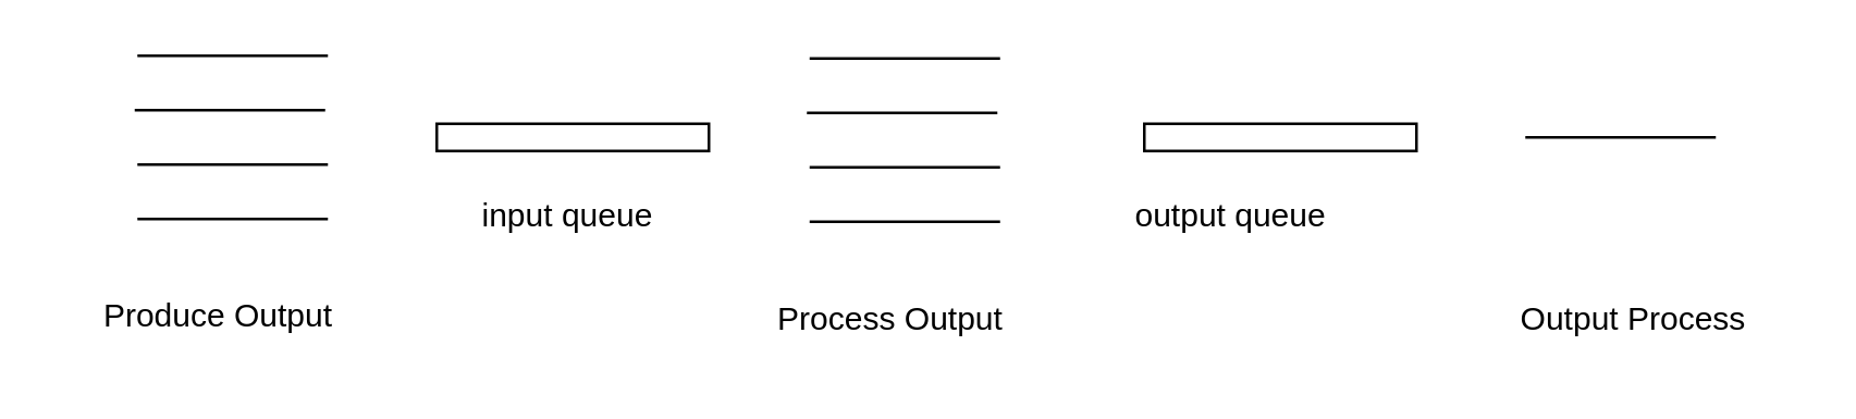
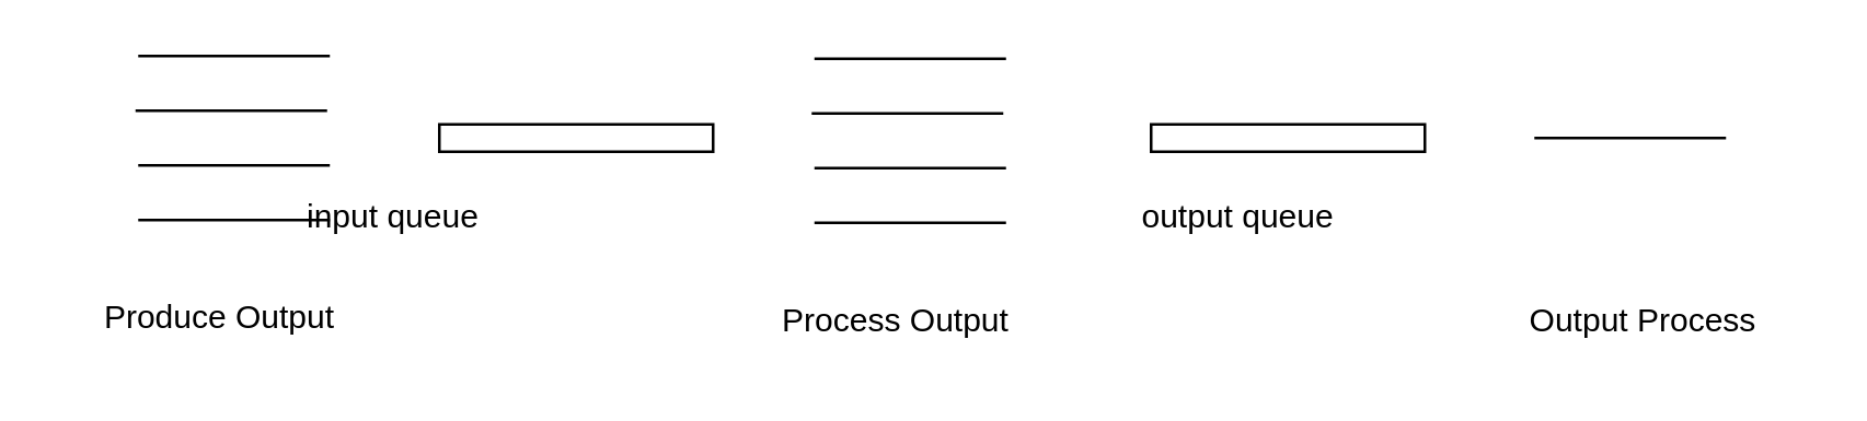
  <mxCell id="0" />
  <mxCell id="1" parent="0" />
  <mxCell id="2" value="Produce Output" style="text;html=1;strokeColor=none;fillColor=none;align=center;verticalAlign=middle;whiteSpace=wrap;rounded=0;" vertex="1" parent="1"><mxGeometry x="20" y="101" width="120" height="30" as="geometry" /></mxCell>
  <mxCell id="3" value="" style="endArrow=none;html=1;rounded=0;" edge="1" parent="1"><mxGeometry width="50" height="50" relative="1" as="geometry"><mxPoint x="50" y="20" as="sourcePoint" /><mxPoint x="120" y="20" as="targetPoint" /></mxGeometry></mxCell>
  <mxCell id="4" value="" style="endArrow=none;html=1;rounded=0;" edge="1" parent="1"><mxGeometry width="50" height="50" relative="1" as="geometry"><mxPoint x="49" y="40" as="sourcePoint" /><mxPoint x="119" y="40" as="targetPoint" /></mxGeometry></mxCell>
  <mxCell id="5" value="" style="endArrow=none;html=1;rounded=0;" edge="1" parent="1"><mxGeometry width="50" height="50" relative="1" as="geometry"><mxPoint x="50" y="60" as="sourcePoint" /><mxPoint x="120" y="60" as="targetPoint" /></mxGeometry></mxCell>
  <mxCell id="6" value="" style="endArrow=none;html=1;rounded=0;" edge="1" parent="1"><mxGeometry width="50" height="50" relative="1" as="geometry"><mxPoint x="50" y="80" as="sourcePoint" /><mxPoint x="120" y="80" as="targetPoint" /></mxGeometry></mxCell>
  <mxCell id="7" value="" style="rounded=0;whiteSpace=wrap;html=1;" vertex="1" parent="1"><mxGeometry x="160" y="45" width="100" height="10" as="geometry" /></mxCell>
- <mxCell id="8" value="input queue" style="text;whiteSpace=wrap;html=1;" vertex="1" parent="1"><mxGeometry x="175" y="65" width="70" height="20" as="geometry" /></mxCell>
+ <mxCell id="8" value="input queue" style="text;whiteSpace=wrap;html=1;" vertex="1" parent="1"><mxGeometry x="110" y="65" width="70" height="20" as="geometry" /></mxCell>
  <mxCell id="9" value="Process Output" style="text;html=1;strokeColor=none;fillColor=none;align=center;verticalAlign=middle;whiteSpace=wrap;rounded=0;" vertex="1" parent="1"><mxGeometry x="267" y="102" width="120" height="30" as="geometry" /></mxCell>
  <mxCell id="10" value="" style="endArrow=none;html=1;rounded=0;" edge="1" parent="1"><mxGeometry width="50" height="50" relative="1" as="geometry"><mxPoint x="297" y="21" as="sourcePoint" /><mxPoint x="367" y="21" as="targetPoint" /></mxGeometry></mxCell>
  <mxCell id="11" value="" style="endArrow=none;html=1;rounded=0;" edge="1" parent="1"><mxGeometry width="50" height="50" relative="1" as="geometry"><mxPoint x="296" y="41" as="sourcePoint" /><mxPoint x="366" y="41" as="targetPoint" /></mxGeometry></mxCell>
  <mxCell id="12" value="" style="endArrow=none;html=1;rounded=0;" edge="1" parent="1"><mxGeometry width="50" height="50" relative="1" as="geometry"><mxPoint x="297" y="61" as="sourcePoint" /><mxPoint x="367" y="61" as="targetPoint" /></mxGeometry></mxCell>
  <mxCell id="13" value="" style="endArrow=none;html=1;rounded=0;" edge="1" parent="1"><mxGeometry width="50" height="50" relative="1" as="geometry"><mxPoint x="297" y="81" as="sourcePoint" /><mxPoint x="367" y="81" as="targetPoint" /></mxGeometry></mxCell>
  <mxCell id="14" value="" style="rounded=0;whiteSpace=wrap;html=1;" vertex="1" parent="1"><mxGeometry x="420" y="45" width="100" height="10" as="geometry" /></mxCell>
  <mxCell id="15" value="output queue" style="text;whiteSpace=wrap;html=1;" vertex="1" parent="1"><mxGeometry x="415" y="65" width="75" height="20" as="geometry" /></mxCell>
  <mxCell id="16" value="" style="endArrow=none;html=1;rounded=0;" edge="1" parent="1"><mxGeometry width="50" height="50" relative="1" as="geometry"><mxPoint x="560" y="50" as="sourcePoint" /><mxPoint x="630" y="50" as="targetPoint" /></mxGeometry></mxCell>
  <mxCell id="17" value="Output Process" style="text;html=1;strokeColor=none;fillColor=none;align=center;verticalAlign=middle;whiteSpace=wrap;rounded=0;" vertex="1" parent="1"><mxGeometry x="540" y="102" width="120" height="30" as="geometry" /></mxCell>
